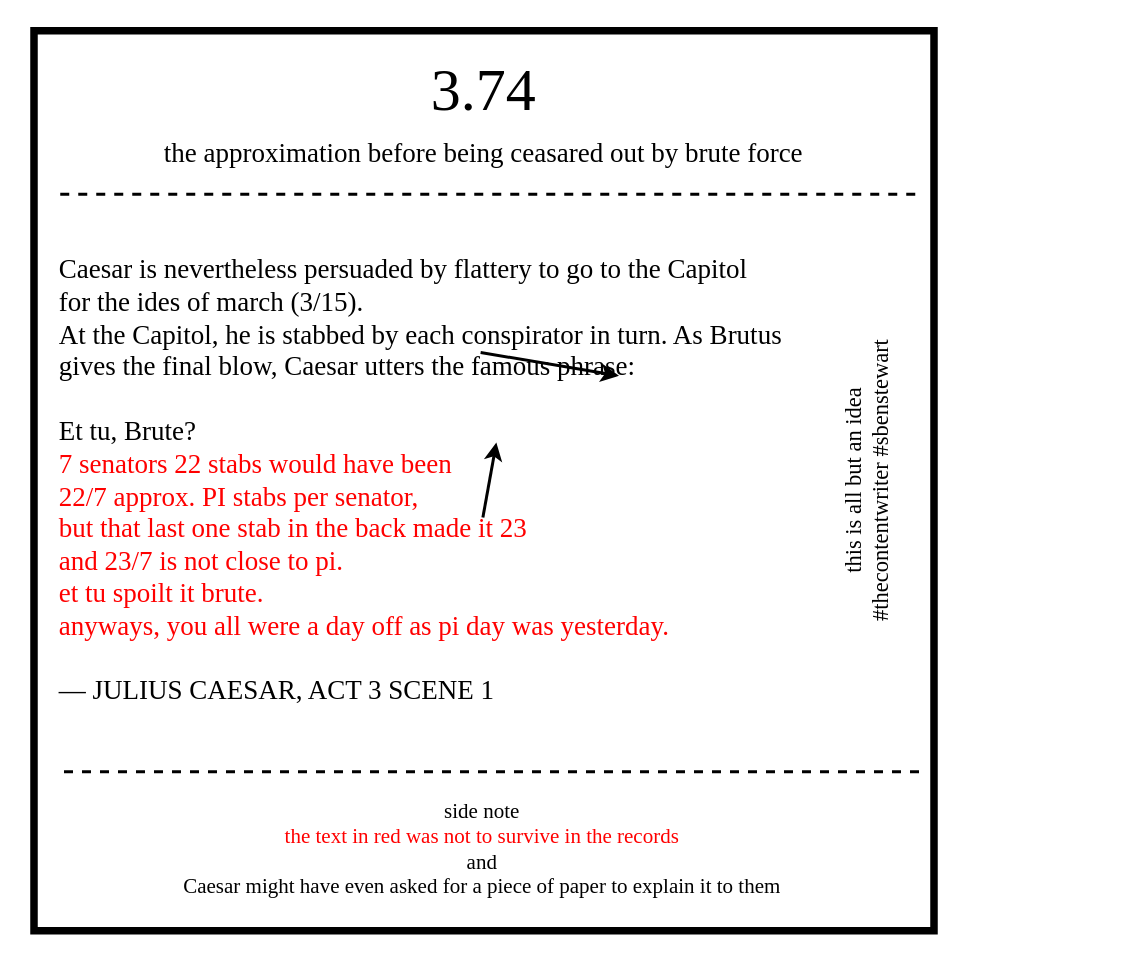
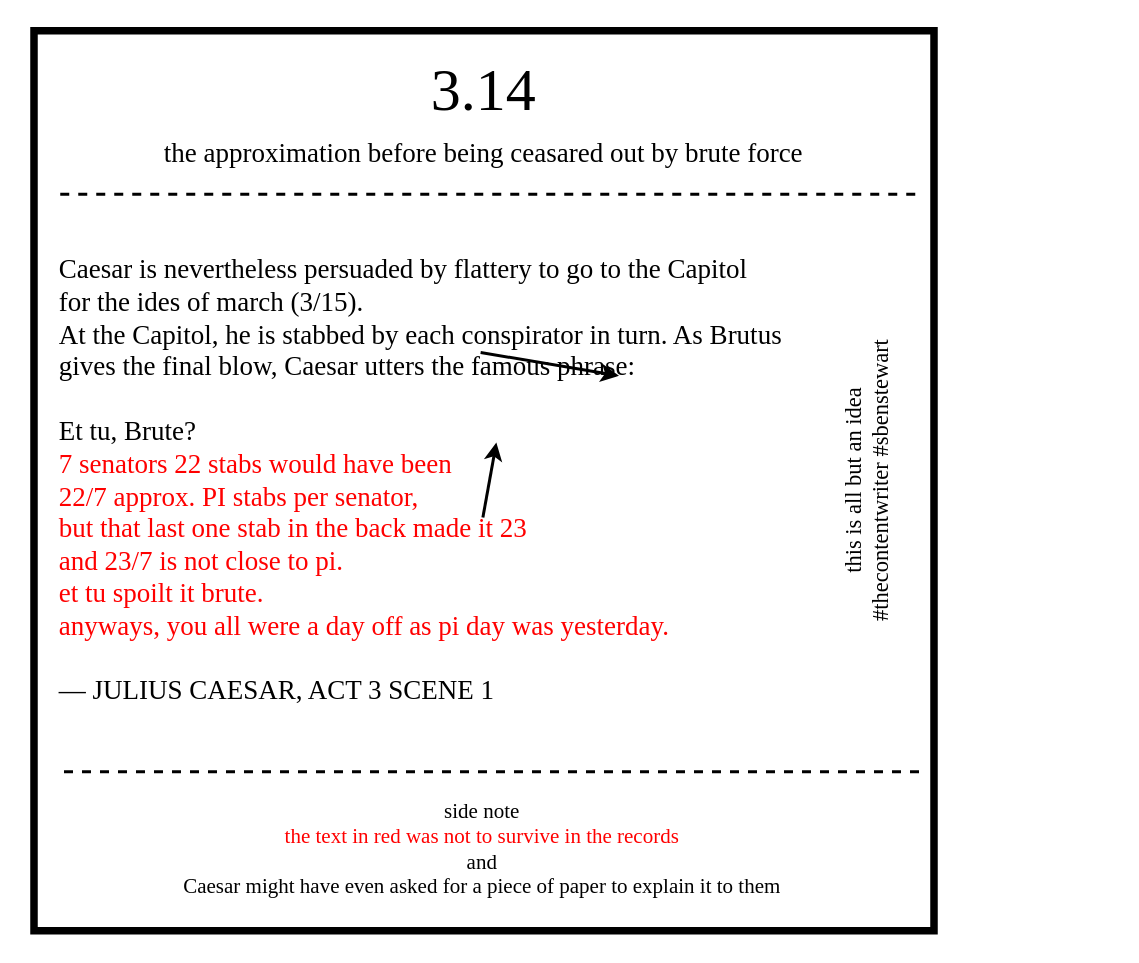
  <mxCell id="0" />
  <mxCell id="1" parent="0" />
  <mxCell id="2" value="" style="whiteSpace=wrap;html=1;aspect=fixed;strokeWidth=5;fillColor=none;fontFamily=xkcd;" parent="1" vertex="1"><mxGeometry x="22" y="20" width="600" height="600" as="geometry" /></mxCell>
- <mxCell id="3" value="&lt;font&gt;&lt;span style=&quot;font-size: 40px&quot;&gt;3.74&lt;/span&gt;&lt;br&gt;&lt;/font&gt;" style="text;html=1;strokeColor=none;fillColor=none;align=center;verticalAlign=middle;whiteSpace=wrap;rounded=0;fontFamily=xkcd;" parent="1" vertex="1"><mxGeometry x="37" y="48" width="570" height="22" as="geometry" /></mxCell>
+ <mxCell id="3" value="&lt;font&gt;&lt;span style=&quot;font-size: 40px&quot;&gt;3.14&lt;/span&gt;&lt;br&gt;&lt;/font&gt;" style="text;html=1;strokeColor=none;fillColor=none;align=center;verticalAlign=middle;whiteSpace=wrap;rounded=0;fontFamily=xkcd;" parent="1" vertex="1"><mxGeometry x="37" y="48" width="570" height="22" as="geometry" /></mxCell>
  <mxCell id="4" value="&lt;font&gt;&lt;span style=&quot;font-size: 18px&quot;&gt;the approximation before being ceasared out by brute force&lt;/span&gt;&lt;br&gt;&lt;/font&gt;" style="text;html=1;strokeColor=none;fillColor=none;align=center;verticalAlign=middle;whiteSpace=wrap;rounded=0;fontFamily=xkcd;" parent="1" vertex="1"><mxGeometry x="22" y="92" width="600" height="20" as="geometry" /></mxCell>
  <mxCell id="5" value="" style="endArrow=none;dashed=1;html=1;strokeWidth=2;" parent="1" edge="1"><mxGeometry width="50" height="50" relative="1" as="geometry"><mxPoint x="609.5" y="129" as="sourcePoint" /><mxPoint x="34.5" y="129" as="targetPoint" /></mxGeometry></mxCell>
  <mxCell id="6" value="" style="endArrow=none;dashed=1;html=1;strokeWidth=2;" parent="1" edge="1"><mxGeometry width="50" height="50" relative="1" as="geometry"><mxPoint x="612" y="514" as="sourcePoint" /><mxPoint x="37" y="514" as="targetPoint" /></mxGeometry></mxCell>
  <mxCell id="7" value="&lt;font style=&quot;font-size: 14px&quot;&gt;&lt;span&gt;side note&lt;/span&gt;&lt;br&gt;&lt;font color=&quot;#ff0000&quot;&gt;the text in red was not to survive in the records&lt;/font&gt;&lt;br&gt;and&lt;br&gt;Caesar might have even asked for a piece of paper to explain it to them&lt;br&gt;&lt;/font&gt;" style="text;html=1;strokeColor=none;fillColor=none;align=center;verticalAlign=middle;whiteSpace=wrap;rounded=0;fontFamily=xkcd;" parent="1" vertex="1"><mxGeometry x="20.5" y="526" width="600" height="80" as="geometry" /></mxCell>
  <mxCell id="8" style="edgeStyle=orthogonalEdgeStyle;rounded=0;orthogonalLoop=1;jettySize=auto;html=1;exitX=0.5;exitY=1;exitDx=0;exitDy=0;strokeWidth=2;" parent="1" edge="1"><mxGeometry relative="1" as="geometry"><mxPoint x="473" y="381" as="sourcePoint" /><mxPoint x="473" y="381" as="targetPoint" /></mxGeometry></mxCell>
  <mxCell id="9" value="&lt;font style=&quot;font-size: 15px&quot;&gt;&lt;font style=&quot;font-size: 15px&quot;&gt;this is all but an idea&lt;br&gt;&lt;/font&gt;#thecontentwriter #sbenstewart&lt;br&gt;&lt;/font&gt;" style="text;html=1;strokeColor=none;fillColor=none;align=center;verticalAlign=middle;whiteSpace=wrap;rounded=0;rotation=-90;fontFamily=xkcd;" parent="1" vertex="1"><mxGeometry x="417" y="310" width="320" height="20" as="geometry" /></mxCell>
  <mxCell id="10" value="" style="endArrow=classic;html=1;strokeWidth=2;fontColor=#FF0000;exitX=0.5;exitY=1;exitDx=0;exitDy=0;entryX=0.5;entryY=0;entryDx=0;entryDy=0;" parent="1" edge="1"><mxGeometry width="50" height="50" relative="1" as="geometry"><mxPoint x="319.75" y="234.5" as="sourcePoint" /><mxPoint x="412" y="250" as="targetPoint" /></mxGeometry></mxCell>
  <mxCell id="11" value="" style="endArrow=classic;html=1;strokeWidth=2;fontColor=#FF0000;exitX=0.5;exitY=1;exitDx=0;exitDy=0;" parent="1" edge="1"><mxGeometry width="50" height="50" relative="1" as="geometry"><mxPoint x="321.25" y="344.5" as="sourcePoint" /><mxPoint x="330.25" y="294.5" as="targetPoint" /></mxGeometry></mxCell>
  <mxCell id="12" value="&lt;font style=&quot;font-size: 18px&quot;&gt;&lt;div&gt;Caesar is nevertheless persuaded by flattery to go to the Capitol for the ides of march (3/15).&lt;/div&gt;&lt;div&gt;At the Capitol, he is stabbed by each conspirator in turn. As Brutus gives the final blow, Caesar utters the famous phrase:&lt;/div&gt;&lt;div&gt;&lt;br&gt;&lt;/div&gt;&lt;div&gt;Et tu, Brute?&lt;/div&gt;&lt;div&gt;&lt;font color=&quot;#ff0000&quot;&gt;7 senators 22 stabs would have been&lt;/font&gt;&lt;/div&gt;&lt;div&gt;&lt;font color=&quot;#ff0000&quot;&gt;22/7 approx. PI stabs per senator,&lt;/font&gt;&lt;/div&gt;&lt;div&gt;&lt;font color=&quot;#ff0000&quot;&gt;but that last one stab in the back made it 23&amp;nbsp;&lt;/font&gt;&lt;/div&gt;&lt;div&gt;&lt;font color=&quot;#ff0000&quot;&gt;and 23/7 is not close to pi.&amp;nbsp;&lt;/font&gt;&lt;/div&gt;&lt;div&gt;&lt;font color=&quot;#ff0000&quot;&gt;et tu spoilt it brute.&lt;/font&gt;&lt;/div&gt;&lt;div&gt;&lt;font color=&quot;#ff0000&quot;&gt;anyways, you all were a day off as pi day was yesterday.&lt;/font&gt;&lt;/div&gt;&lt;div&gt;&lt;br&gt;&lt;/div&gt;&lt;div&gt;— JULIUS CAESAR, ACT 3 SCENE 1&lt;/div&gt;&lt;/font&gt;" style="text;html=1;strokeColor=none;fillColor=none;align=left;verticalAlign=middle;whiteSpace=wrap;rounded=0;fontFamily=xkcd;" vertex="1" parent="1"><mxGeometry x="37" y="150" width="485" height="340" as="geometry" /></mxCell>
